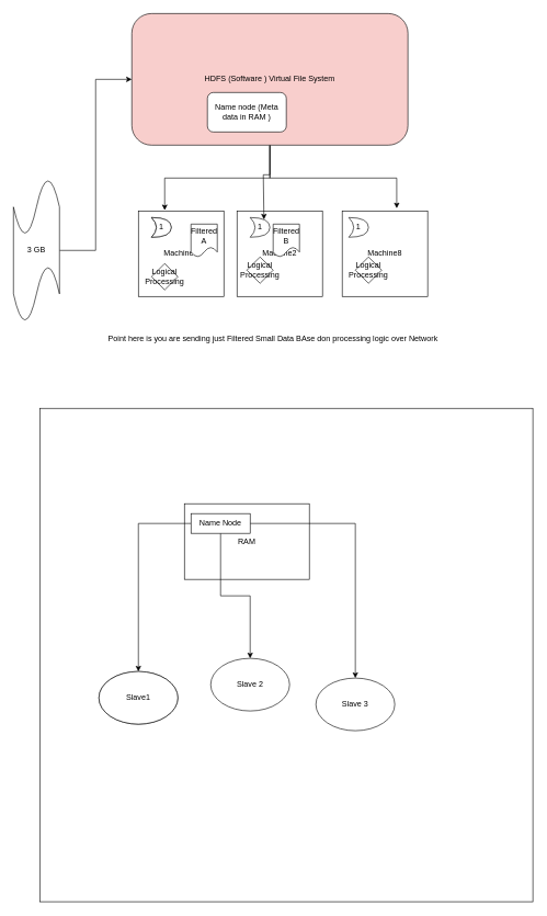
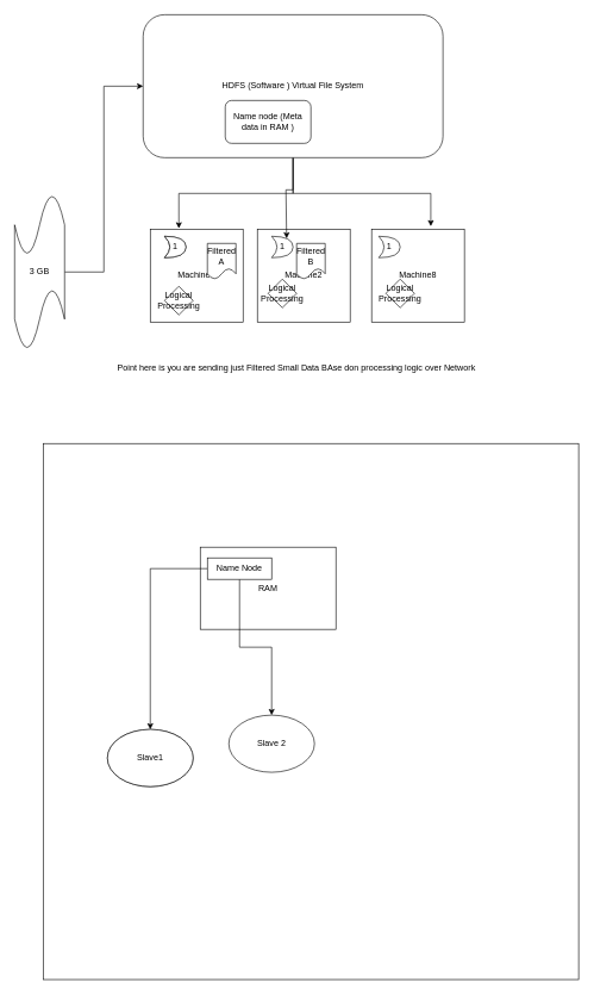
  <mxCell id="0" />
  <mxCell id="1" parent="0" />
  <mxCell id="2" value="" style="rounded=0;whiteSpace=wrap;html=1;" vertex="1" parent="1"><mxGeometry x="305" y="810" width="120" height="60" as="geometry" /></mxCell>
  <mxCell id="3" value="Machine1 " style="whiteSpace=wrap;html=1;aspect=fixed;" vertex="1" parent="1"><mxGeometry x="210" y="320" width="130" height="130" as="geometry" /></mxCell>
  <mxCell id="4" value="Machine2 " style="whiteSpace=wrap;html=1;aspect=fixed;" vertex="1" parent="1"><mxGeometry x="360" y="320" width="130" height="130" as="geometry" /></mxCell>
  <mxCell id="5" value="Machine8 " style="whiteSpace=wrap;html=1;aspect=fixed;" vertex="1" parent="1"><mxGeometry x="520" y="320" width="130" height="130" as="geometry" /></mxCell>
  <mxCell id="6" style="edgeStyle=orthogonalEdgeStyle;rounded=0;orthogonalLoop=1;jettySize=auto;html=1;entryX=0.308;entryY=-0.008;entryDx=0;entryDy=0;entryPerimeter=0;" edge="1" parent="1" source="9" target="3"><mxGeometry relative="1" as="geometry" /></mxCell>
  <mxCell id="7" style="edgeStyle=orthogonalEdgeStyle;rounded=0;orthogonalLoop=1;jettySize=auto;html=1;entryX=0.7;entryY=0.1;entryDx=0;entryDy=0;entryPerimeter=0;" edge="1" parent="1" source="9" target="14"><mxGeometry relative="1" as="geometry"><mxPoint x="400" y="310" as="targetPoint" /><Array as="points"><mxPoint x="410" y="265" /><mxPoint x="400" y="265" /></Array></mxGeometry></mxCell>
  <mxCell id="8" style="edgeStyle=orthogonalEdgeStyle;rounded=0;orthogonalLoop=1;jettySize=auto;html=1;entryX=0.638;entryY=-0.031;entryDx=0;entryDy=0;entryPerimeter=0;" edge="1" parent="1" source="9" target="5"><mxGeometry relative="1" as="geometry" /></mxCell>
- <mxCell id="9" value="HDFS (Software ) Virtual File System " style="rounded=1;whiteSpace=wrap;html=1;fillColor=#f8cecc;" vertex="1" parent="1"><mxGeometry x="200" y="20" width="420" height="200" as="geometry" /></mxCell>
+ <mxCell id="9" value="HDFS (Software ) Virtual File System " style="rounded=1;whiteSpace=wrap;html=1;" vertex="1" parent="1"><mxGeometry x="200" y="20" width="420" height="200" as="geometry" /></mxCell>
  <mxCell id="10" style="edgeStyle=orthogonalEdgeStyle;rounded=0;orthogonalLoop=1;jettySize=auto;html=1;entryX=0;entryY=0.5;entryDx=0;entryDy=0;" edge="1" parent="1" source="11" target="9"><mxGeometry relative="1" as="geometry" /></mxCell>
  <mxCell id="11" value="3 GB " style="shape=tape;whiteSpace=wrap;html=1;" vertex="1" parent="1"><mxGeometry x="20" y="270" width="70" height="220" as="geometry" /></mxCell>
  <mxCell id="12" value="" style="shape=xor;whiteSpace=wrap;html=1;" vertex="1" parent="1"><mxGeometry x="230" y="330" width="30" height="30" as="geometry" /></mxCell>
  <mxCell id="13" value="1" style="shape=xor;whiteSpace=wrap;html=1;" vertex="1" parent="1"><mxGeometry x="230" y="330" width="30" height="30" as="geometry" /></mxCell>
  <mxCell id="14" value="1" style="shape=xor;whiteSpace=wrap;html=1;" vertex="1" parent="1"><mxGeometry x="380" y="330" width="30" height="30" as="geometry" /></mxCell>
  <mxCell id="15" value="1" style="shape=xor;whiteSpace=wrap;html=1;" vertex="1" parent="1"><mxGeometry x="530" y="330" width="30" height="30" as="geometry" /></mxCell>
  <mxCell id="16" value="Logical Processing " style="rhombus;whiteSpace=wrap;html=1;" vertex="1" parent="1"><mxGeometry x="540" y="390" width="40" height="40" as="geometry" /></mxCell>
  <mxCell id="17" value="Logical Processing " style="rhombus;whiteSpace=wrap;html=1;" vertex="1" parent="1"><mxGeometry x="375" y="390" width="40" height="40" as="geometry" /></mxCell>
  <mxCell id="18" value="Logical Processing " style="rhombus;whiteSpace=wrap;html=1;" vertex="1" parent="1"><mxGeometry x="230" y="400" width="40" height="40" as="geometry" /></mxCell>
  <mxCell id="19" value="Filtered A" style="shape=document;whiteSpace=wrap;html=1;boundedLbl=1;" vertex="1" parent="1"><mxGeometry x="290" y="340" width="40" height="50" as="geometry" /></mxCell>
  <mxCell id="20" value="Filtered B" style="shape=document;whiteSpace=wrap;html=1;boundedLbl=1;" vertex="1" parent="1"><mxGeometry x="415" y="340" width="40" height="50" as="geometry" /></mxCell>
  <mxCell id="21" value="Point here is you are sending just Filtered Small Data BAse don processing logic over Network " style="text;html=1;strokeColor=none;fillColor=none;align=center;verticalAlign=middle;whiteSpace=wrap;rounded=0;" vertex="1" parent="1"><mxGeometry x="140" y="490" width="550" height="50" as="geometry" /></mxCell>
  <mxCell id="22" value="" style="whiteSpace=wrap;html=1;aspect=fixed;" vertex="1" parent="1"><mxGeometry x="60" y="620" width="750" height="750" as="geometry" /></mxCell>
  <mxCell id="23" value="" style="ellipse;whiteSpace=wrap;html=1;" vertex="1" parent="1"><mxGeometry x="150" y="1020" width="120" height="80" as="geometry" /></mxCell>
  <mxCell id="24" value="Slave1 " style="ellipse;whiteSpace=wrap;html=1;" vertex="1" parent="1"><mxGeometry x="150" y="1020" width="120" height="80" as="geometry" /></mxCell>
  <mxCell id="25" value="Slave 2" style="ellipse;whiteSpace=wrap;html=1;" vertex="1" parent="1"><mxGeometry x="320" y="1000" width="120" height="80" as="geometry" /></mxCell>
- <mxCell id="26" value="Slave 3" style="ellipse;whiteSpace=wrap;html=1;" vertex="1" parent="1"><mxGeometry x="480" y="1030" width="120" height="80" as="geometry" /></mxCell>
  <mxCell id="27" value="RAM " style="rounded=0;whiteSpace=wrap;html=1;" vertex="1" parent="1"><mxGeometry x="280" y="765" width="190" height="115" as="geometry" /></mxCell>
  <mxCell id="28" style="edgeStyle=orthogonalEdgeStyle;rounded=0;orthogonalLoop=1;jettySize=auto;html=1;" edge="1" parent="1" source="31" target="24"><mxGeometry relative="1" as="geometry" /></mxCell>
  <mxCell id="29" style="edgeStyle=orthogonalEdgeStyle;rounded=0;orthogonalLoop=1;jettySize=auto;html=1;" edge="1" parent="1" source="31" target="25"><mxGeometry relative="1" as="geometry" /></mxCell>
- <mxCell id="30" style="edgeStyle=orthogonalEdgeStyle;rounded=0;orthogonalLoop=1;jettySize=auto;html=1;" edge="1" parent="1" source="31" target="26"><mxGeometry relative="1" as="geometry" /></mxCell>
  <mxCell id="31" value="Name Node" style="rounded=0;whiteSpace=wrap;html=1;" vertex="1" parent="1"><mxGeometry x="290" y="780" width="90" height="30" as="geometry" /></mxCell>
  <mxCell id="32" value="Name node (Meta data in RAM )" style="rounded=1;whiteSpace=wrap;html=1;" vertex="1" parent="1"><mxGeometry x="315" y="140" width="120" height="60" as="geometry" /></mxCell>
